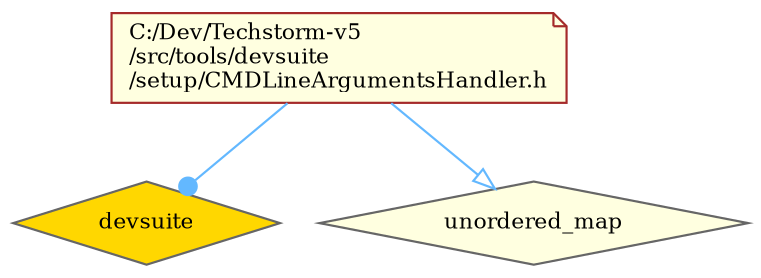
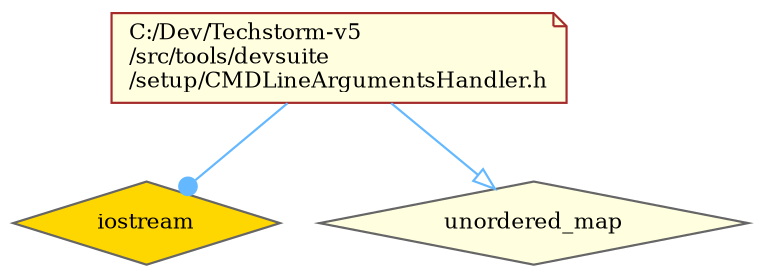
  digraph {
    fontname="DejaVu Serif"
    node [color=gray40 fillcolor=lightyellow fontname="DejaVu Serif" fontsize=10 shape=diamond style=filled]
    edge [color=steelblue1 fontname="DejaVu Serif" fontsize=10 labelfontname=Helvetica labelfontsize=10 style=solid]
    n1 [color=brown fontcolor=black height=0.2 label="C:/Dev/Techstorm-v5\l/src/tools/devsuite\l/setup/CMDLineArgumentsHandler.h" shape=note width=0.4]
-   n2 [fillcolor=gold height=0.2 label=devsuite width=0.4]
+   n2 [fillcolor=gold height=0.2 label=iostream width=0.4]
    n3 [height=0.2 label=unordered_map width=0.4]
    n1 -> n2 [arrowhead=dot]
    n1 -> n3 [arrowhead=onormal]
  }
